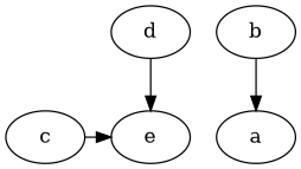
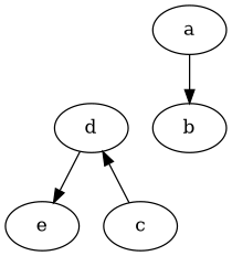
  digraph {
    d
    e
    b
    c
    a
    subgraph sub_1 {
      d
      e
    }
    subgraph sub_2 {
      rank=same
      d
      b
    }
    subgraph sub_3 {
      rank=same
      e
      c
    }
    d -> e
-   c -> e
-   b -> a
+   c -> d
+   a -> b
  }
